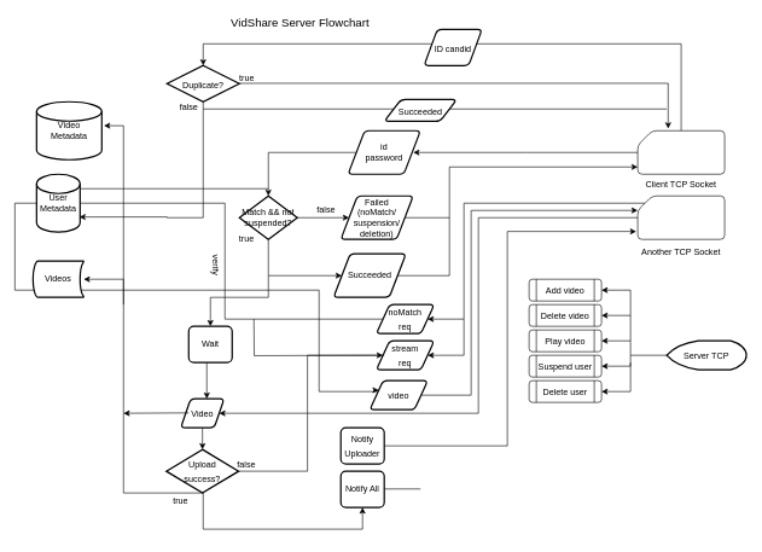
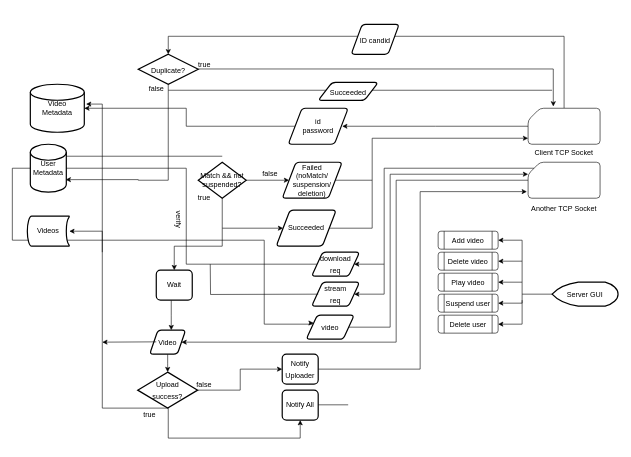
  <mxCell id="0" />
  <mxCell id="1" parent="0" />
  <mxCell id="2" value="Video&lt;br&gt;Metadata" style="strokeWidth=2;html=1;shape=mxgraph.flowchart.database;whiteSpace=wrap;" vertex="1" parent="1"><mxGeometry x="50" y="140" width="90" height="80" as="geometry" /></mxCell>
  <mxCell id="3" value="" style="edgeStyle=orthogonalEdgeStyle;rounded=0;orthogonalLoop=1;jettySize=auto;html=1;" edge="1" parent="1" source="5"><mxGeometry relative="1" as="geometry"><mxPoint x="570" y="210" as="targetPoint" /></mxGeometry></mxCell>
  <mxCell id="4" value="" style="edgeStyle=elbowEdgeStyle;rounded=0;orthogonalLoop=1;jettySize=auto;html=1;startArrow=none;startFill=0;endArrow=classic;endFill=1;fontSize=16;elbow=vertical;entryX=0.5;entryY=0;entryDx=0;entryDy=0;entryPerimeter=0;" edge="1" parent="1" source="5" target="38"><mxGeometry relative="1" as="geometry"><mxPoint x="230" y="270" as="targetPoint" /><Array as="points"><mxPoint x="700" y="60" /><mxPoint x="220" y="100" /><mxPoint x="250" y="100" /><mxPoint x="250" y="100" /><mxPoint x="590" y="90" /></Array></mxGeometry></mxCell>
  <mxCell id="5" value="Client TCP Socket" style="verticalLabelPosition=bottom;verticalAlign=top;html=1;shape=card;whiteSpace=wrap;size=20;arcSize=12;rounded=1;" vertex="1" parent="1"><mxGeometry x="880" y="180" width="120" height="60" as="geometry" /></mxCell>
- <mxCell id="6" value="" style="edgeStyle=orthogonalEdgeStyle;rounded=0;orthogonalLoop=1;jettySize=auto;html=1;entryX=0.5;entryY=0;entryDx=0;entryDy=0;entryPerimeter=0;" edge="1" parent="1" source="7" target="10"><mxGeometry relative="1" as="geometry"><mxPoint x="370" y="260" as="targetPoint" /></mxGeometry></mxCell>
+ <mxCell id="6" value="" style="edgeStyle=orthogonalEdgeStyle;rounded=0;orthogonalLoop=1;jettySize=auto;html=1;" edge="1" parent="1" source="7" target="2"><mxGeometry relative="1" as="geometry"><mxPoint x="370" y="260" as="targetPoint" /></mxGeometry></mxCell>
  <mxCell id="7" value="id&lt;br&gt;password" style="shape=parallelogram;html=1;strokeWidth=2;perimeter=parallelogramPerimeter;whiteSpace=wrap;rounded=1;arcSize=12;size=0.23;" vertex="1" parent="1"><mxGeometry x="480" y="180" width="100" height="60" as="geometry" /></mxCell>
  <mxCell id="8" value="" style="edgeStyle=orthogonalEdgeStyle;rounded=0;orthogonalLoop=1;jettySize=auto;html=1;" edge="1" parent="1" source="10" target="13"><mxGeometry relative="1" as="geometry"><mxPoint x="420" y="370" as="targetPoint" /><Array as="points"><mxPoint x="370" y="380" /></Array></mxGeometry></mxCell>
  <mxCell id="9" value="" style="edgeStyle=orthogonalEdgeStyle;rounded=0;orthogonalLoop=1;jettySize=auto;html=1;entryX=0;entryY=0.5;entryDx=0;entryDy=0;" edge="1" parent="1" source="10" target="12"><mxGeometry relative="1" as="geometry"><mxPoint x="470" y="300" as="targetPoint" /><Array as="points" /></mxGeometry></mxCell>
  <mxCell id="10" value="Match &amp;amp;&amp;amp; not suspended?" style="strokeWidth=2;html=1;shape=mxgraph.flowchart.decision;whiteSpace=wrap;" vertex="1" parent="1"><mxGeometry x="330" y="270" width="80" height="60" as="geometry" /></mxCell>
  <mxCell id="11" value="" style="edgeStyle=orthogonalEdgeStyle;rounded=0;orthogonalLoop=1;jettySize=auto;html=1;" edge="1" parent="1" source="12"><mxGeometry relative="1" as="geometry"><mxPoint x="880" y="230" as="targetPoint" /><Array as="points"><mxPoint x="620" y="300" /><mxPoint x="620" y="230" /></Array></mxGeometry></mxCell>
  <mxCell id="12" value="Failed&lt;br&gt;(noMatch/&lt;br&gt;suspension/&lt;br&gt;deletion)" style="shape=parallelogram;html=1;strokeWidth=2;perimeter=parallelogramPerimeter;whiteSpace=wrap;rounded=1;arcSize=12;size=0.23;" vertex="1" parent="1"><mxGeometry x="470" y="270" width="100" height="60" as="geometry" /></mxCell>
  <mxCell id="13" value="Succeeded" style="shape=parallelogram;html=1;strokeWidth=2;perimeter=parallelogramPerimeter;whiteSpace=wrap;rounded=1;arcSize=12;size=0.23;" vertex="1" parent="1"><mxGeometry x="460" y="350" width="100" height="60" as="geometry" /></mxCell>
  <mxCell id="14" value="" style="endArrow=classic;html=1;edgeStyle=orthogonalEdgeStyle;rounded=0;" edge="1" parent="1"><mxGeometry width="50" height="50" relative="1" as="geometry"><mxPoint x="370" y="380" as="sourcePoint" /><mxPoint x="290" y="450" as="targetPoint" /><Array as="points"><mxPoint x="370" y="410" /><mxPoint x="290" y="410" /><mxPoint x="290" y="440" /></Array></mxGeometry></mxCell>
  <mxCell id="15" value="" style="edgeStyle=elbowEdgeStyle;rounded=0;orthogonalLoop=1;jettySize=auto;html=1;fontSize=16;" edge="1" parent="1" source="16" target="24"><mxGeometry relative="1" as="geometry" /></mxCell>
  <mxCell id="16" value="Wait" style="rounded=1;whiteSpace=wrap;html=1;absoluteArcSize=1;arcSize=14;strokeWidth=2;" vertex="1" parent="1"><mxGeometry x="260" y="450" width="60" height="50" as="geometry" /></mxCell>
  <mxCell id="17" value="Notify All" style="rounded=1;whiteSpace=wrap;html=1;absoluteArcSize=1;arcSize=14;strokeWidth=2;" vertex="1" parent="1"><mxGeometry x="470" y="650" width="60" height="50" as="geometry" /></mxCell>
  <mxCell id="18" value="true" style="text;html=1;strokeColor=none;fillColor=none;align=center;verticalAlign=middle;whiteSpace=wrap;rounded=0;" vertex="1" parent="1"><mxGeometry x="320" y="320" width="40" height="20" as="geometry" /></mxCell>
  <mxCell id="19" value="false" style="text;html=1;strokeColor=none;fillColor=none;align=center;verticalAlign=middle;whiteSpace=wrap;rounded=0;" vertex="1" parent="1"><mxGeometry x="430" y="280" width="40" height="20" as="geometry" /></mxCell>
- <mxCell id="20" value="VidShare Server Flowchart" style="text;html=1;strokeColor=none;fillColor=none;align=center;verticalAlign=middle;whiteSpace=wrap;rounded=0;fontSize=16;" vertex="1" parent="1"><mxGeometry x="309" y="20" width="210" height="20" as="geometry" /></mxCell>
  <mxCell id="21" value="" style="edgeStyle=elbowEdgeStyle;rounded=0;orthogonalLoop=1;jettySize=auto;html=1;fontSize=16;entryX=1;entryY=0.5;entryDx=0;entryDy=0;" edge="1" parent="1" source="22" target="24"><mxGeometry relative="1" as="geometry"><mxPoint x="320" y="570" as="targetPoint" /><Array as="points"><mxPoint x="660" y="380" /><mxPoint x="650" y="380" /><mxPoint x="620" y="350" /><mxPoint x="630" y="460" /><mxPoint x="650" y="440" /></Array></mxGeometry></mxCell>
  <mxCell id="22" value="&lt;font style=&quot;font-size: 12px&quot;&gt;Another TCP Socket&lt;/font&gt;" style="verticalLabelPosition=bottom;verticalAlign=top;html=1;shape=card;whiteSpace=wrap;size=20;arcSize=12;rounded=1;fontSize=16;" vertex="1" parent="1"><mxGeometry x="880" y="270" width="120" height="60" as="geometry" /></mxCell>
  <mxCell id="23" value="" style="edgeStyle=elbowEdgeStyle;rounded=0;orthogonalLoop=1;jettySize=auto;html=1;fontSize=16;" edge="1" parent="1" source="24" target="27"><mxGeometry relative="1" as="geometry" /></mxCell>
  <mxCell id="24" value="&lt;font style=&quot;font-size: 12px&quot;&gt;Video&lt;/font&gt;" style="shape=parallelogram;html=1;strokeWidth=2;perimeter=parallelogramPerimeter;whiteSpace=wrap;rounded=1;arcSize=12;size=0.23;fontSize=16;" vertex="1" parent="1"><mxGeometry x="249" y="550" width="60" height="40" as="geometry" /></mxCell>
- <mxCell id="25" value="" style="edgeStyle=elbowEdgeStyle;rounded=0;orthogonalLoop=1;jettySize=auto;html=1;fontSize=16;" edge="1" parent="1" source="27" target="65"><mxGeometry relative="1" as="geometry"><mxPoint x="409" y="650" as="targetPoint" /></mxGeometry></mxCell>
+ <mxCell id="25" value="" style="edgeStyle=elbowEdgeStyle;rounded=0;orthogonalLoop=1;jettySize=auto;html=1;fontSize=16;entryX=0;entryY=0.5;entryDx=0;entryDy=0;" edge="1" parent="1" source="27" target="34"><mxGeometry relative="1" as="geometry"><mxPoint x="409" y="650" as="targetPoint" /></mxGeometry></mxCell>
  <mxCell id="26" value="" style="edgeStyle=elbowEdgeStyle;rounded=0;orthogonalLoop=1;jettySize=auto;html=1;fontSize=16;" edge="1" parent="1" target="62"><mxGeometry relative="1" as="geometry"><mxPoint x="280" y="680" as="sourcePoint" /><mxPoint x="160" y="740" as="targetPoint" /><Array as="points"><mxPoint x="170" y="740" /><mxPoint x="280" y="710" /><mxPoint x="280" y="705" /></Array></mxGeometry></mxCell>
  <mxCell id="27" value="&lt;font style=&quot;font-size: 12px&quot;&gt;Upload&lt;br&gt;success?&lt;/font&gt;" style="strokeWidth=2;html=1;shape=mxgraph.flowchart.decision;whiteSpace=wrap;rounded=1;fontSize=16;" vertex="1" parent="1"><mxGeometry x="229" y="620" width="100" height="60" as="geometry" /></mxCell>
  <mxCell id="28" value="&lt;span style=&quot;font-size: 12px&quot;&gt;true&lt;br&gt;&lt;/span&gt;" style="text;html=1;strokeColor=none;fillColor=none;align=center;verticalAlign=middle;whiteSpace=wrap;rounded=0;fontSize=16;" vertex="1" parent="1"><mxGeometry x="229" y="680" width="40" height="20" as="geometry" /></mxCell>
  <mxCell id="29" value="&lt;font style=&quot;font-size: 12px&quot;&gt;false&lt;br&gt;&lt;/font&gt;" style="text;html=1;strokeColor=none;fillColor=none;align=center;verticalAlign=middle;whiteSpace=wrap;rounded=0;fontSize=16;" vertex="1" parent="1"><mxGeometry x="320" y="630" width="40" height="20" as="geometry" /></mxCell>
  <mxCell id="30" value="" style="endArrow=classic;html=1;fontSize=16;" edge="1" parent="1"><mxGeometry width="50" height="50" relative="1" as="geometry"><mxPoint x="260" y="569.5" as="sourcePoint" /><mxPoint x="170" y="570" as="targetPoint" /><Array as="points" /></mxGeometry></mxCell>
  <mxCell id="31" value="" style="endArrow=classic;html=1;fontSize=16;rounded=0;edgeStyle=elbowEdgeStyle;entryX=1.033;entryY=0.413;entryDx=0;entryDy=0;entryPerimeter=0;" edge="1" parent="1" target="2"><mxGeometry width="50" height="50" relative="1" as="geometry"><mxPoint x="170" y="420" as="sourcePoint" /><mxPoint x="190" y="170" as="targetPoint" /><Array as="points"><mxPoint x="170" y="430" /></Array></mxGeometry></mxCell>
  <mxCell id="32" value="" style="endArrow=classic;html=1;fontSize=16;edgeStyle=orthogonalEdgeStyle;rounded=0;entryX=0.5;entryY=1;entryDx=0;entryDy=0;" edge="1" parent="1" target="17"><mxGeometry width="50" height="50" relative="1" as="geometry"><mxPoint x="280" y="680" as="sourcePoint" /><mxPoint x="440" y="530" as="targetPoint" /><Array as="points"><mxPoint x="280" y="730" /><mxPoint x="500" y="730" /></Array></mxGeometry></mxCell>
  <mxCell id="33" value="" style="edgeStyle=elbowEdgeStyle;rounded=0;orthogonalLoop=1;jettySize=auto;html=1;fontSize=16;entryX=-0.017;entryY=0.817;entryDx=0;entryDy=0;entryPerimeter=0;" edge="1" parent="1" source="34" target="22"><mxGeometry relative="1" as="geometry"><mxPoint x="650" y="317" as="targetPoint" /><Array as="points"><mxPoint x="700" y="370" /><mxPoint x="690" y="390" /><mxPoint x="660" y="440" /><mxPoint x="630" y="380" /><mxPoint x="640" y="430" /></Array></mxGeometry></mxCell>
  <mxCell id="34" value="&lt;font style=&quot;font-size: 12px&quot;&gt;Notify&lt;br&gt;Uploader&lt;/font&gt;" style="rounded=1;whiteSpace=wrap;html=1;absoluteArcSize=1;arcSize=14;strokeWidth=2;fontSize=16;" vertex="1" parent="1"><mxGeometry x="470" y="590" width="60" height="50" as="geometry" /></mxCell>
  <mxCell id="35" value="" style="endArrow=none;html=1;fontSize=16;" edge="1" parent="1"><mxGeometry width="50" height="50" relative="1" as="geometry"><mxPoint x="530" y="674.5" as="sourcePoint" /><mxPoint x="580" y="674.5" as="targetPoint" /></mxGeometry></mxCell>
  <mxCell id="36" value="" style="endArrow=none;html=1;fontSize=16;rounded=0;edgeStyle=elbowEdgeStyle;exitX=1;exitY=0.5;exitDx=0;exitDy=0;" edge="1" parent="1" source="13"><mxGeometry width="50" height="50" relative="1" as="geometry"><mxPoint x="570" y="379.5" as="sourcePoint" /><mxPoint x="620" y="300" as="targetPoint" /><Array as="points"><mxPoint x="620" y="320" /></Array></mxGeometry></mxCell>
  <mxCell id="37" value="&lt;font style=&quot;font-size: 12px&quot;&gt;ID candid&lt;/font&gt;" style="shape=parallelogram;html=1;strokeWidth=2;perimeter=parallelogramPerimeter;whiteSpace=wrap;rounded=1;arcSize=12;size=0.23;fontSize=16;" vertex="1" parent="1"><mxGeometry x="585" y="40" width="80" height="50" as="geometry" /></mxCell>
  <mxCell id="38" value="&lt;font style=&quot;font-size: 12px&quot;&gt;Duplicate?&lt;/font&gt;" style="strokeWidth=2;html=1;shape=mxgraph.flowchart.decision;whiteSpace=wrap;rounded=1;fontSize=16;" vertex="1" parent="1"><mxGeometry x="230" y="90" width="100" height="50" as="geometry" /></mxCell>
  <mxCell id="39" value="" style="endArrow=classic;html=1;fontSize=16;edgeStyle=orthogonalEdgeStyle;entryX=0.35;entryY=-0.05;entryDx=0;entryDy=0;entryPerimeter=0;rounded=0;" edge="1" parent="1" target="5"><mxGeometry width="50" height="50" relative="1" as="geometry"><mxPoint x="330" y="114.5" as="sourcePoint" /><mxPoint x="900" y="115" as="targetPoint" /><Array as="points"><mxPoint x="922" y="115" /></Array></mxGeometry></mxCell>
  <mxCell id="40" value="" style="endArrow=none;html=1;fontSize=16;edgeStyle=orthogonalEdgeStyle;rounded=0;exitX=0.5;exitY=1;exitDx=0;exitDy=0;exitPerimeter=0;endFill=0;" edge="1" parent="1" source="38"><mxGeometry width="50" height="50" relative="1" as="geometry"><mxPoint x="280" y="170" as="sourcePoint" /><mxPoint x="920" y="150" as="targetPoint" /><Array as="points"><mxPoint x="280" y="150" /></Array></mxGeometry></mxCell>
  <mxCell id="41" value="&lt;font style=&quot;font-size: 12px&quot;&gt;Succeeded&lt;br&gt;&lt;/font&gt;" style="shape=parallelogram;html=1;strokeWidth=2;perimeter=parallelogramPerimeter;whiteSpace=wrap;rounded=1;arcSize=12;size=0.23;fontSize=16;" vertex="1" parent="1"><mxGeometry x="530" y="137" width="100" height="30" as="geometry" /></mxCell>
  <mxCell id="42" value="" style="endArrow=none;html=1;fontSize=16;edgeStyle=orthogonalEdgeStyle;strokeColor=#000000;rounded=0;endFill=0;startArrow=classic;startFill=1;exitX=0.983;exitY=0.738;exitDx=0;exitDy=0;exitPerimeter=0;" edge="1" parent="1" source="60"><mxGeometry width="50" height="50" relative="1" as="geometry"><mxPoint x="230" y="200" as="sourcePoint" /><mxPoint x="280" y="150" as="targetPoint" /><Array as="points"><mxPoint x="230" y="300" /><mxPoint x="280" y="300" /></Array></mxGeometry></mxCell>
  <mxCell id="43" value="&lt;font style=&quot;font-size: 12px&quot;&gt;false&lt;br&gt;&lt;/font&gt;" style="text;html=1;align=center;verticalAlign=middle;resizable=0;points=[];autosize=1;fontSize=16;" vertex="1" parent="1"><mxGeometry x="240" y="130" width="40" height="30" as="geometry" /></mxCell>
  <mxCell id="44" value="&lt;font style=&quot;font-size: 12px&quot;&gt;true&lt;/font&gt;" style="text;html=1;align=center;verticalAlign=middle;resizable=0;points=[];autosize=1;fontSize=16;" vertex="1" parent="1"><mxGeometry x="320" y="90" width="40" height="30" as="geometry" /></mxCell>
  <mxCell id="45" value="&lt;font style=&quot;font-size: 12px&quot;&gt;Delete video&lt;/font&gt;" style="shape=process;whiteSpace=wrap;html=1;backgroundOutline=1;rounded=1;fontSize=16;" vertex="1" parent="1"><mxGeometry x="730" y="420" width="100" height="30" as="geometry" /></mxCell>
  <mxCell id="46" value="&lt;font style=&quot;font-size: 12px&quot;&gt;Play video&lt;/font&gt;" style="shape=process;whiteSpace=wrap;html=1;backgroundOutline=1;rounded=1;fontSize=16;" vertex="1" parent="1"><mxGeometry x="730" y="455" width="100" height="30" as="geometry" /></mxCell>
  <mxCell id="47" value="&lt;font style=&quot;font-size: 12px&quot;&gt;Suspend user&lt;/font&gt;" style="shape=process;whiteSpace=wrap;html=1;backgroundOutline=1;rounded=1;fontSize=16;" vertex="1" parent="1"><mxGeometry x="730" y="490" width="100" height="30" as="geometry" /></mxCell>
  <mxCell id="48" value="&lt;span style=&quot;font-size: 12px&quot;&gt;Delete user&lt;br&gt;&lt;/span&gt;" style="shape=process;whiteSpace=wrap;html=1;backgroundOutline=1;rounded=1;fontSize=16;" vertex="1" parent="1"><mxGeometry x="730" y="525" width="100" height="30" as="geometry" /></mxCell>
  <mxCell id="49" value="" style="endArrow=none;html=1;strokeColor=#000000;fontSize=16;endFill=0;" edge="1" parent="1"><mxGeometry width="50" height="50" relative="1" as="geometry"><mxPoint x="110" y="260" as="sourcePoint" /><mxPoint x="370" y="260" as="targetPoint" /></mxGeometry></mxCell>
  <mxCell id="50" value="" style="edgeStyle=orthogonalEdgeStyle;rounded=0;orthogonalLoop=1;jettySize=auto;html=1;startArrow=none;startFill=0;endArrow=classic;endFill=1;strokeColor=#000000;fontSize=16;" edge="1" parent="1" source="51" target="47"><mxGeometry relative="1" as="geometry"><Array as="points"><mxPoint x="870" y="490" /><mxPoint x="870" y="505" /></Array></mxGeometry></mxCell>
- <mxCell id="51" value="&lt;font style=&quot;font-size: 12px&quot;&gt;Server TCP&lt;/font&gt;" style="strokeWidth=2;html=1;shape=mxgraph.flowchart.display;whiteSpace=wrap;rounded=1;fontSize=16;" vertex="1" parent="1"><mxGeometry x="920" y="470" width="110" height="40" as="geometry" /></mxCell>
+ <mxCell id="51" value="&lt;font style=&quot;font-size: 12px&quot;&gt;Server GUI&lt;/font&gt;" style="strokeWidth=2;html=1;shape=mxgraph.flowchart.display;whiteSpace=wrap;rounded=1;fontSize=16;" vertex="1" parent="1"><mxGeometry x="920" y="470" width="110" height="40" as="geometry" /></mxCell>
  <mxCell id="52" value="" style="endArrow=classic;html=1;strokeColor=#000000;fontSize=16;edgeStyle=orthogonalEdgeStyle;rounded=0;" edge="1" parent="1"><mxGeometry width="50" height="50" relative="1" as="geometry"><mxPoint x="870" y="490" as="sourcePoint" /><mxPoint x="830" y="470" as="targetPoint" /><Array as="points"><mxPoint x="870" y="470" /></Array></mxGeometry></mxCell>
  <mxCell id="53" value="" style="endArrow=classic;html=1;strokeColor=#000000;fontSize=16;edgeStyle=orthogonalEdgeStyle;rounded=0;" edge="1" parent="1"><mxGeometry width="50" height="50" relative="1" as="geometry"><mxPoint x="870" y="470" as="sourcePoint" /><mxPoint x="830" y="435" as="targetPoint" /><Array as="points"><mxPoint x="870" y="435" /></Array></mxGeometry></mxCell>
  <mxCell id="54" value="" style="endArrow=classic;html=1;strokeColor=#000000;fontSize=16;edgeStyle=orthogonalEdgeStyle;rounded=0;" edge="1" parent="1"><mxGeometry width="50" height="50" relative="1" as="geometry"><mxPoint x="870" y="500" as="sourcePoint" /><mxPoint x="830" y="540" as="targetPoint" /><Array as="points"><mxPoint x="870" y="540" /></Array></mxGeometry></mxCell>
  <mxCell id="55" value="&lt;font style=&quot;font-size: 12px&quot;&gt;Add video&lt;/font&gt;" style="shape=process;whiteSpace=wrap;html=1;backgroundOutline=1;rounded=1;fontSize=16;" vertex="1" parent="1"><mxGeometry x="730" y="385" width="100" height="30" as="geometry" /></mxCell>
  <mxCell id="56" value="" style="endArrow=classic;html=1;strokeColor=#000000;fontSize=16;edgeStyle=orthogonalEdgeStyle;rounded=0;" edge="1" parent="1"><mxGeometry width="50" height="50" relative="1" as="geometry"><mxPoint x="870" y="435" as="sourcePoint" /><mxPoint x="830" y="400" as="targetPoint" /><Array as="points"><mxPoint x="870" y="400" /></Array></mxGeometry></mxCell>
  <mxCell id="57" value="" style="endArrow=classic;html=1;strokeColor=#000000;fontSize=16;edgeStyle=orthogonalEdgeStyle;rounded=0;entryX=1;entryY=0.5;entryDx=0;entryDy=0;" edge="1" parent="1" target="59"><mxGeometry width="50" height="50" relative="1" as="geometry"><mxPoint x="890" y="280" as="sourcePoint" /><mxPoint x="590" y="490" as="targetPoint" /><Array as="points"><mxPoint x="640" y="280" /><mxPoint x="640" y="440" /></Array></mxGeometry></mxCell>
  <mxCell id="58" value="" style="edgeStyle=orthogonalEdgeStyle;rounded=0;orthogonalLoop=1;jettySize=auto;html=1;startArrow=none;startFill=0;endArrow=classic;endFill=1;strokeColor=#000000;fontSize=16;exitX=0;exitY=0.5;exitDx=0;exitDy=0;entryX=0;entryY=0.25;entryDx=0;entryDy=0;" edge="1" parent="1" source="59" target="64"><mxGeometry relative="1" as="geometry"><mxPoint x="520" y="490" as="targetPoint" /><Array as="points"><mxPoint x="310" y="440" /><mxPoint x="310" y="280" /><mxPoint x="20" y="280" /><mxPoint x="20" y="400" /><mxPoint x="440" y="400" /><mxPoint x="440" y="540" /><mxPoint x="520" y="540" /><mxPoint x="520" y="538" /></Array></mxGeometry></mxCell>
- <mxCell id="59" value="&lt;font style=&quot;font-size: 12px&quot;&gt;noMatch&lt;br&gt;req&lt;/font&gt;" style="shape=parallelogram;html=1;strokeWidth=2;perimeter=parallelogramPerimeter;whiteSpace=wrap;rounded=1;arcSize=12;size=0.23;fontSize=16;" vertex="1" parent="1"><mxGeometry x="519" y="420" width="80" height="40" as="geometry" /></mxCell>
+ <mxCell id="59" value="&lt;font style=&quot;font-size: 12px&quot;&gt;download&lt;br&gt;req&lt;/font&gt;" style="shape=parallelogram;html=1;strokeWidth=2;perimeter=parallelogramPerimeter;whiteSpace=wrap;rounded=1;arcSize=12;size=0.23;fontSize=16;" vertex="1" parent="1"><mxGeometry x="519" y="420" width="80" height="40" as="geometry" /></mxCell>
  <mxCell id="60" value="User&lt;br&gt;Metadata" style="strokeWidth=2;html=1;shape=mxgraph.flowchart.database;whiteSpace=wrap;" vertex="1" parent="1"><mxGeometry x="50" y="240" width="60" height="80" as="geometry" /></mxCell>
  <mxCell id="61" value="&lt;font style=&quot;font-size: 12px&quot;&gt;verify&lt;/font&gt;" style="text;html=1;align=center;verticalAlign=middle;resizable=0;points=[];autosize=1;fontSize=16;rotation=90;" vertex="1" parent="1"><mxGeometry x="280" y="350" width="40" height="30" as="geometry" /></mxCell>
  <mxCell id="62" value="Videos" style="strokeWidth=2;html=1;shape=mxgraph.flowchart.stored_data;whiteSpace=wrap;" vertex="1" parent="1"><mxGeometry x="45" y="360" width="70" height="50" as="geometry" /></mxCell>
  <mxCell id="63" style="edgeStyle=orthogonalEdgeStyle;rounded=0;orthogonalLoop=1;jettySize=auto;html=1;exitX=1;exitY=0.5;exitDx=0;exitDy=0;startArrow=none;startFill=0;endArrow=classic;endFill=1;strokeColor=#000000;fontSize=16;" edge="1" parent="1" source="64" target="22"><mxGeometry relative="1" as="geometry"><mxPoint x="880" y="290" as="targetPoint" /><Array as="points"><mxPoint x="650" y="545" /><mxPoint x="650" y="290" /></Array></mxGeometry></mxCell>
  <mxCell id="64" value="&lt;span style=&quot;font-size: 12px&quot;&gt;video&lt;/span&gt;" style="shape=parallelogram;html=1;strokeWidth=2;perimeter=parallelogramPerimeter;whiteSpace=wrap;rounded=1;arcSize=12;size=0.23;fontSize=16;" vertex="1" parent="1"><mxGeometry x="510" y="525" width="80" height="40" as="geometry" /></mxCell>
  <mxCell id="65" value="&lt;span style=&quot;font-size: 12px&quot;&gt;stream&lt;br&gt;&lt;/span&gt;&lt;font style=&quot;font-size: 12px&quot;&gt;req&lt;/font&gt;" style="shape=parallelogram;html=1;strokeWidth=2;perimeter=parallelogramPerimeter;whiteSpace=wrap;rounded=1;arcSize=12;size=0.23;fontSize=16;" vertex="1" parent="1"><mxGeometry x="519" y="470" width="80" height="40" as="geometry" /></mxCell>
  <mxCell id="66" value="" style="endArrow=classic;html=1;strokeColor=#000000;fontSize=16;edgeStyle=orthogonalEdgeStyle;rounded=0;" edge="1" parent="1"><mxGeometry width="50" height="50" relative="1" as="geometry"><mxPoint x="640" y="440" as="sourcePoint" /><mxPoint x="590" y="490" as="targetPoint" /><Array as="points"><mxPoint x="640" y="490" /></Array></mxGeometry></mxCell>
  <mxCell id="67" value="" style="endArrow=none;html=1;strokeColor=#000000;fontSize=16;edgeStyle=orthogonalEdgeStyle;rounded=0;endFill=0;" edge="1" parent="1"><mxGeometry width="50" height="50" relative="1" as="geometry"><mxPoint x="530" y="490" as="sourcePoint" /><mxPoint x="350" y="440" as="targetPoint" /></mxGeometry></mxCell>
